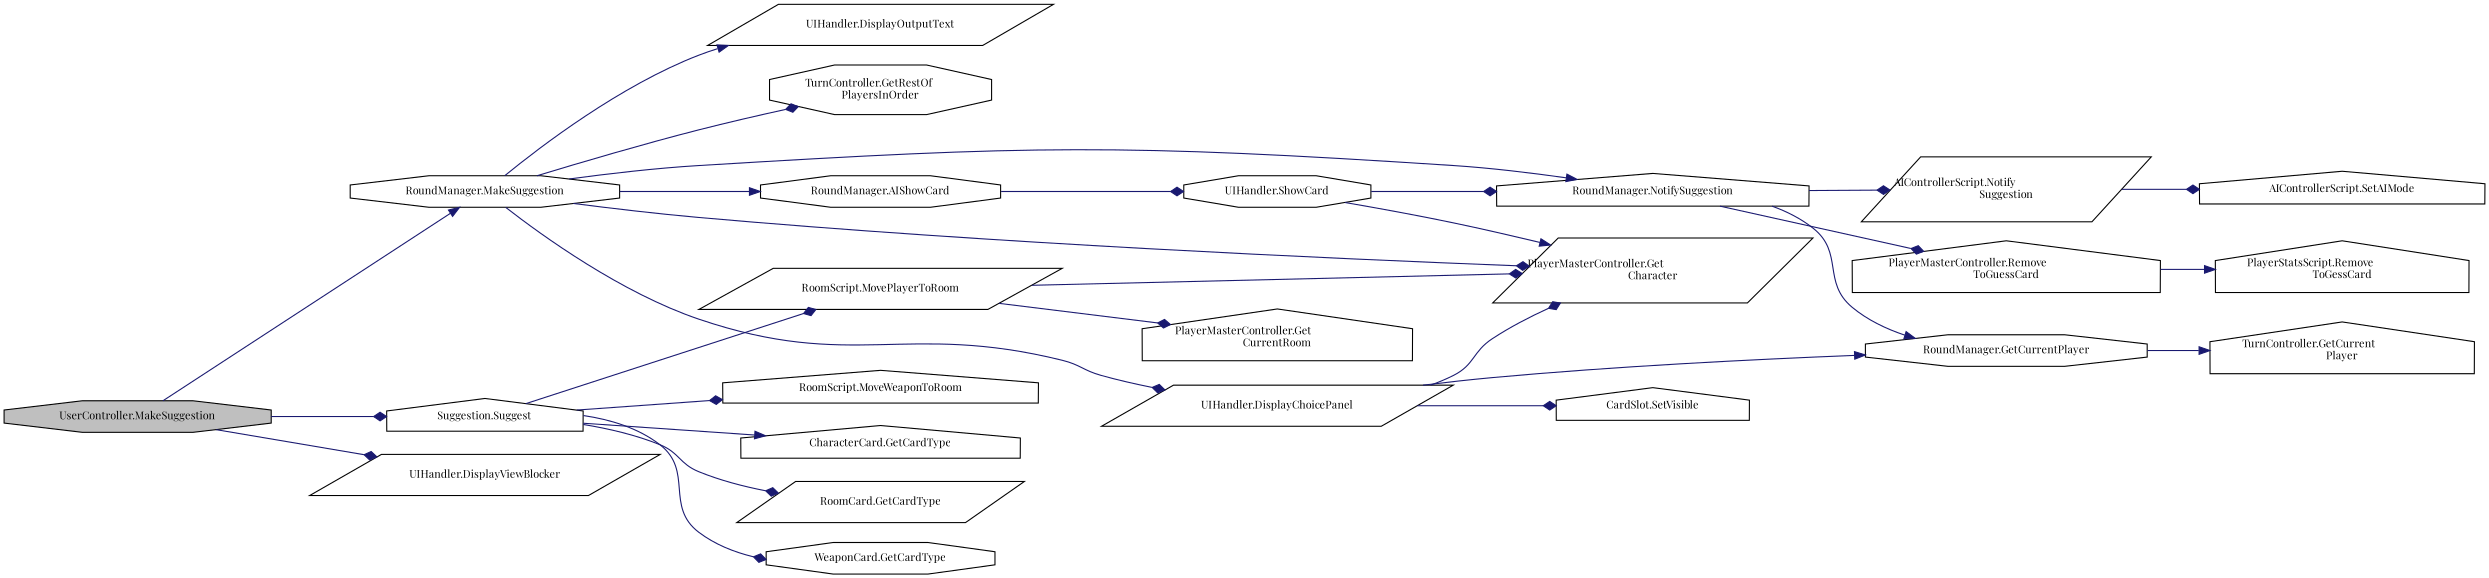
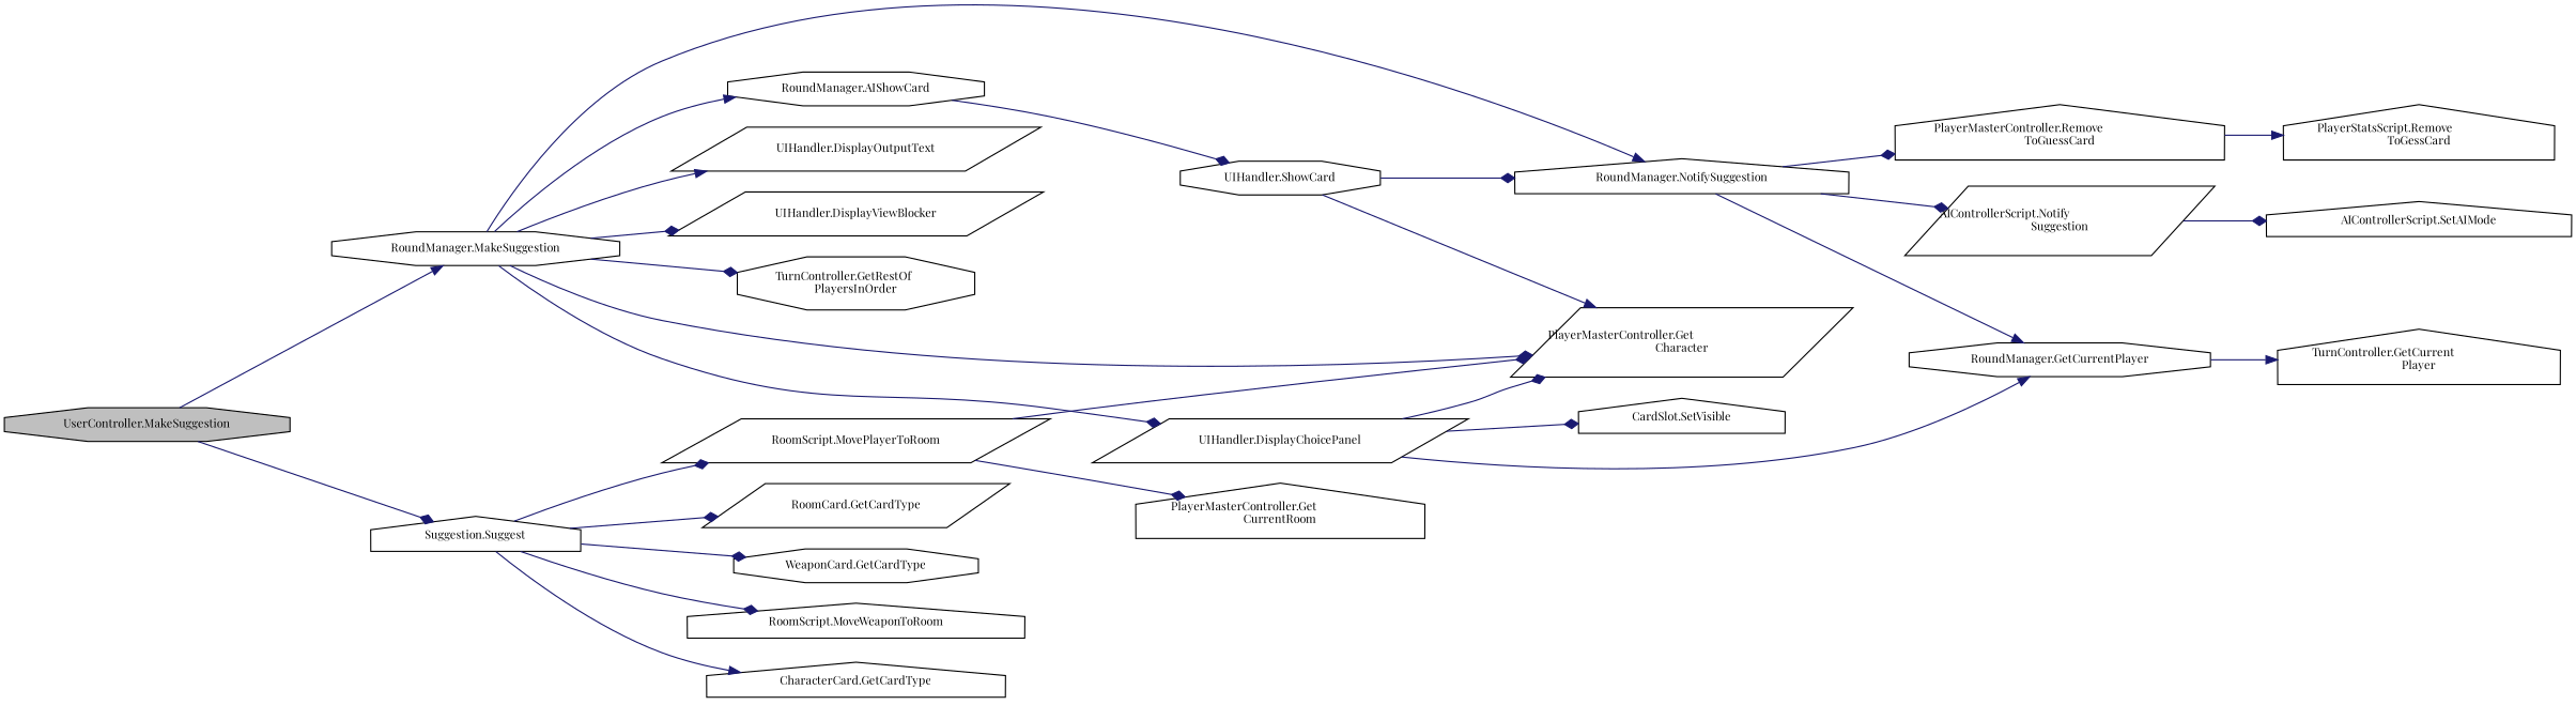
  digraph {
    fontname="Playfair Display"
    rankdir=LR
    node [color=black fillcolor=white fontname="Playfair Display" fontsize=10 shape=house style=filled]
    edge [arrowhead=diamond color=midnightblue fontname="Playfair Display" fontsize=10 labelfontname=Helvetica labelfontsize=10 style=solid]
    n1 [fillcolor=grey75 fontcolor=black height=0.2 label="UserController.MakeSuggestion" shape=octagon width=0.4]
    n2 [height=0.2 label="RoundManager.MakeSuggestion" shape=octagon width=0.4]
    n3 [height=0.2 label="Suggestion.Suggest" width=0.4]
    n4 [height=0.2 label="RoundManager.AIShowCard" shape=octagon width=0.4]
    n5 [height=0.2 label="PlayerMasterController.Get\lCharacter" shape=parallelogram width=0.4]
    n6 [height=0.2 label="RoundManager.NotifySuggestion" width=0.4]
    n7 [height=0.2 label="UIHandler.DisplayChoicePanel" shape=parallelogram width=0.4]
    n8 [height=0.2 label="UIHandler.DisplayOutputText" shape=parallelogram width=0.4]
    n9 [height=0.2 label="UIHandler.DisplayViewBlocker" shape=parallelogram width=0.4]
    n10 [height=0.2 label="TurnController.GetRestOf\lPlayersInOrder" shape=octagon width=0.4]
    n11 [height=0.2 label="CharacterCard.GetCardType" width=0.4]
    n12 [height=0.2 label="RoomCard.GetCardType" shape=parallelogram width=0.4]
    n13 [height=0.2 label="WeaponCard.GetCardType" shape=octagon width=0.4]
    n14 [height=0.2 label="RoomScript.MovePlayerToRoom" shape=parallelogram width=0.4]
    n15 [height=0.2 label="RoomScript.MoveWeaponToRoom" width=0.4]
    n16 [height=0.2 label="UIHandler.ShowCard" shape=octagon width=0.4]
    n17 [height=0.2 label="RoundManager.GetCurrentPlayer" shape=octagon width=0.4]
    n18 [height=0.2 label="AIControllerScript.Notify\lSuggestion" shape=parallelogram width=0.4]
    n19 [height=0.2 label="PlayerMasterController.Remove\lToGuessCard" width=0.4]
    n20 [height=0.2 label="CardSlot.SetVisible" width=0.4]
    n21 [height=0.2 label="TurnController.GetCurrent\lPlayer" width=0.4]
    n22 [height=0.2 label="AIControllerScript.SetAIMode" width=0.4]
    n23 [height=0.2 label="PlayerStatsScript.Remove\lToGessCard" width=0.4]
    n24 [height=0.2 label="PlayerMasterController.Get\lCurrentRoom" width=0.4]
    n1 -> n2 [arrowhead=normal]
    n1 -> n3
    n2 -> n4 [arrowhead=normal]
    n2 -> n5
    n2 -> n6 [arrowhead=normal]
    n2 -> n7
    n2 -> n8 [arrowhead=normal]
-   n1 -> n9
+   n2 -> n9
    n2 -> n10
    n3 -> n11 [arrowhead=normal]
    n3 -> n12
    n3 -> n13
    n3 -> n14
    n3 -> n15
    n4 -> n16
    n6 -> n17 [arrowhead=normal]
    n6 -> n18
    n6 -> n19
    n7 -> n5
    n7 -> n17 [arrowhead=normal]
    n7 -> n20
    n14 -> n5
    n14 -> n24
    n16 -> n5 [arrowhead=normal]
    n16 -> n6
    n17 -> n21 [arrowhead=normal]
    n18 -> n22
    n19 -> n23 [arrowhead=normal]
  }
